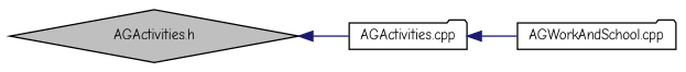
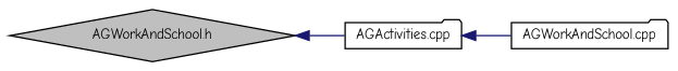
  digraph {
    fontname="Comic Neue"
    rankdir=LR
    node [color=black fillcolor=white fontname="Comic Neue" fontsize=10 shape=folder style=filled]
    edge [color=midnightblue dir=back fontname="Comic Neue" fontsize=10 labelfontname=Helvetica labelfontsize=10 style=solid]
-   n1 [fillcolor=grey75 fontcolor=black height=0.2 label="AGActivities.h" shape=diamond width=0.4]
+   n1 [fillcolor=grey75 fontcolor=black height=0.2 label="AGWorkAndSchool.h" shape=diamond width=0.4]
    n2 [height=0.2 label="AGActivities.cpp" width=0.4]
    n3 [height=0.2 label="AGWorkAndSchool.cpp" width=0.4]
    n1 -> n2
    n2 -> n3
  }
